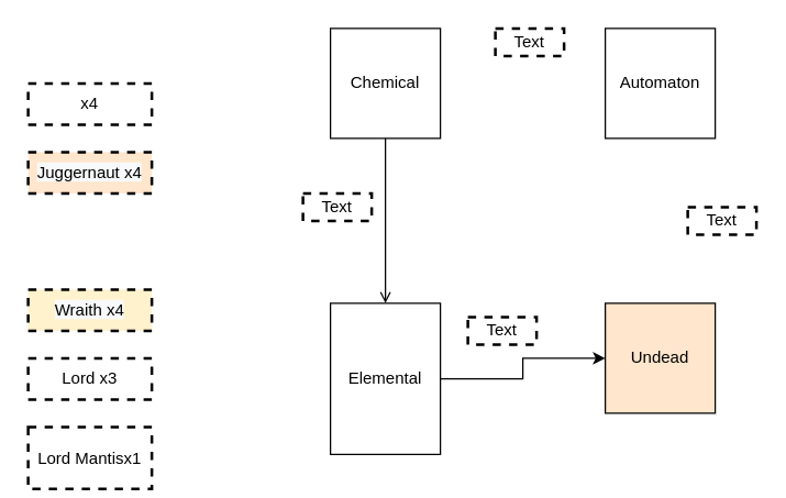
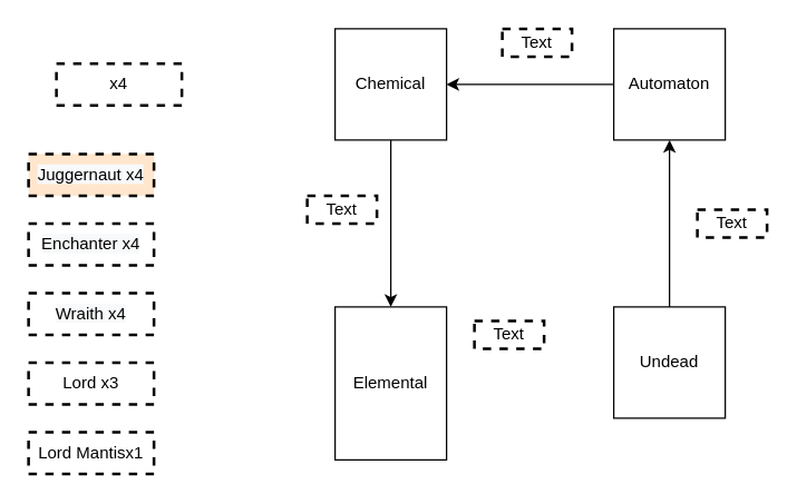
  <mxCell id="0" />
  <mxCell id="1" parent="0" />
- <mxCell id="2" style="edgeStyle=orthogonalEdgeStyle;rounded=0;orthogonalLoop=1;jettySize=auto;html=1;endArrow=open;" edge="1" parent="1" source="3" target="9"><mxGeometry relative="1" as="geometry" /></mxCell>
+ <mxCell id="2" style="edgeStyle=orthogonalEdgeStyle;rounded=0;orthogonalLoop=1;jettySize=auto;html=1;" edge="1" parent="1" source="3" target="9"><mxGeometry relative="1" as="geometry" /></mxCell>
  <mxCell id="3" value="Chemical" style="rounded=0;whiteSpace=wrap;html=1;" parent="1" vertex="1"><mxGeometry x="240" y="20" width="80" height="80" as="geometry" /></mxCell>
+ <mxCell id="4" style="edgeStyle=orthogonalEdgeStyle;rounded=0;orthogonalLoop=1;jettySize=auto;html=1;entryX=1;entryY=0.5;entryDx=0;entryDy=0;" edge="1" parent="1" source="5" target="3"><mxGeometry relative="1" as="geometry" /></mxCell>
  <mxCell id="5" value="Automaton" style="rounded=0;whiteSpace=wrap;html=1;" parent="1" vertex="1"><mxGeometry x="440" y="20" width="80" height="80" as="geometry" /></mxCell>
- <mxCell id="7" value="Undead" style="rounded=0;whiteSpace=wrap;html=1;fillColor=#ffe6cc;" parent="1" vertex="1"><mxGeometry x="440" y="220" width="80" height="80" as="geometry" /></mxCell>
- <mxCell id="8" style="edgeStyle=orthogonalEdgeStyle;rounded=0;orthogonalLoop=1;jettySize=auto;html=1;entryX=0;entryY=0.5;entryDx=0;entryDy=0;" edge="1" parent="1" source="9" target="7"><mxGeometry relative="1" as="geometry" /></mxCell>
+ <mxCell id="6" style="edgeStyle=orthogonalEdgeStyle;rounded=0;orthogonalLoop=1;jettySize=auto;html=1;entryX=0.5;entryY=1;entryDx=0;entryDy=0;" edge="1" parent="1" source="7" target="5"><mxGeometry relative="1" as="geometry" /></mxCell>
+ <mxCell id="7" value="Undead" style="rounded=0;whiteSpace=wrap;html=1;" parent="1" vertex="1"><mxGeometry x="440" y="220" width="80" height="80" as="geometry" /></mxCell>
  <mxCell id="9" value="Elemental" style="rounded=0;whiteSpace=wrap;html=1;" parent="1" vertex="1"><mxGeometry x="240" y="220" width="80" height="110" as="geometry" /></mxCell>
  <mxCell id="10" value="Text" style="text;html=1;fillColor=none;align=center;verticalAlign=middle;whiteSpace=wrap;rounded=0;dashed=1;strokeWidth=2;strokeColor=#000000;" vertex="1" parent="1"><mxGeometry x="360" y="20" width="50" height="20" as="geometry" /></mxCell>
  <mxCell id="11" value="Text" style="text;html=1;fillColor=none;align=center;verticalAlign=middle;whiteSpace=wrap;rounded=0;dashed=1;strokeWidth=2;strokeColor=#000000;" vertex="1" parent="1"><mxGeometry x="220" y="140" width="50" height="20" as="geometry" /></mxCell>
  <mxCell id="12" value="Text" style="text;html=1;fillColor=none;align=center;verticalAlign=middle;whiteSpace=wrap;rounded=0;dashed=1;strokeWidth=2;strokeColor=#000000;" vertex="1" parent="1"><mxGeometry x="340" y="230" width="50" height="20" as="geometry" /></mxCell>
  <mxCell id="13" value="Text" style="text;html=1;fillColor=none;align=center;verticalAlign=middle;whiteSpace=wrap;rounded=0;dashed=1;strokeWidth=2;strokeColor=#000000;" vertex="1" parent="1"><mxGeometry x="500" y="150" width="50" height="20" as="geometry" /></mxCell>
- <mxCell id="14" value="Lord Mantisx1" style="rounded=0;whiteSpace=wrap;html=1;dashed=1;strokeColor=#000000;strokeWidth=2;" vertex="1" parent="1"><mxGeometry x="20" y="310" width="90" height="45" as="geometry" /></mxCell>
+ <mxCell id="14" value="Lord Mantisx1" style="rounded=0;whiteSpace=wrap;html=1;dashed=1;strokeColor=#000000;strokeWidth=2;" vertex="1" parent="1"><mxGeometry x="20" y="310" width="90" height="30" as="geometry" /></mxCell>
  <mxCell id="15" value="Lord x3" style="rounded=0;whiteSpace=wrap;html=1;dashed=1;strokeColor=#000000;strokeWidth=2;" vertex="1" parent="1"><mxGeometry x="20" y="260" width="90" height="30" as="geometry" /></mxCell>
- <mxCell id="16" value="&lt;span style=&quot;color: rgb(0 , 0 , 0) ; font-family: &amp;#34;helvetica&amp;#34; ; font-size: 12px ; font-style: normal ; font-weight: 400 ; letter-spacing: normal ; text-align: center ; text-indent: 0px ; text-transform: none ; word-spacing: 0px ; background-color: rgb(248 , 249 , 250) ; display: inline ; float: none&quot;&gt;Wraith x4&lt;/span&gt;" style="rounded=0;whiteSpace=wrap;html=1;dashed=1;strokeColor=#000000;strokeWidth=2;fillColor=#fff2cc;" vertex="1" parent="1"><mxGeometry x="20" y="210" width="90" height="30" as="geometry" /></mxCell>
+ <mxCell id="16" value="&lt;span style=&quot;color: rgb(0 , 0 , 0) ; font-family: &amp;#34;helvetica&amp;#34; ; font-size: 12px ; font-style: normal ; font-weight: 400 ; letter-spacing: normal ; text-align: center ; text-indent: 0px ; text-transform: none ; word-spacing: 0px ; background-color: rgb(248 , 249 , 250) ; display: inline ; float: none&quot;&gt;Wraith x4&lt;/span&gt;" style="rounded=0;whiteSpace=wrap;html=1;dashed=1;strokeColor=#000000;strokeWidth=2;" vertex="1" parent="1"><mxGeometry x="20" y="210" width="90" height="30" as="geometry" /></mxCell>
  <mxCell id="17" value="&lt;span style=&quot;color: rgb(0 , 0 , 0) ; font-family: &amp;#34;helvetica&amp;#34; ; font-size: 12px ; font-style: normal ; font-weight: 400 ; letter-spacing: normal ; text-align: center ; text-indent: 0px ; text-transform: none ; word-spacing: 0px ; background-color: rgb(248 , 249 , 250) ; display: inline ; float: none&quot;&gt;Juggernaut x4&lt;/span&gt;" style="rounded=0;whiteSpace=wrap;html=1;dashed=1;strokeColor=#000000;strokeWidth=2;fillColor=#ffe6cc;" vertex="1" parent="1"><mxGeometry x="20" y="110" width="90" height="30" as="geometry" /></mxCell>
- <mxCell id="19" value="x4" style="rounded=0;whiteSpace=wrap;html=1;dashed=1;strokeColor=#000000;strokeWidth=2;" vertex="1" parent="1"><mxGeometry x="20" y="60" width="90" height="30" as="geometry" /></mxCell>
+ <mxCell id="18" value="&lt;span style=&quot;color: rgb(0 , 0 , 0) ; font-family: &amp;#34;helvetica&amp;#34; ; font-size: 12px ; font-style: normal ; font-weight: 400 ; letter-spacing: normal ; text-align: center ; text-indent: 0px ; text-transform: none ; word-spacing: 0px ; background-color: rgb(248 , 249 , 250) ; display: inline ; float: none&quot;&gt;Enchanter x4&lt;/span&gt;" style="rounded=0;whiteSpace=wrap;html=1;dashed=1;strokeColor=#000000;strokeWidth=2;" vertex="1" parent="1"><mxGeometry x="20" y="160" width="90" height="30" as="geometry" /></mxCell>
+ <mxCell id="19" value="x4" style="rounded=0;whiteSpace=wrap;html=1;dashed=1;strokeColor=#000000;strokeWidth=2;" vertex="1" parent="1"><mxGeometry x="40" y="45" width="90" height="30" as="geometry" /></mxCell>
